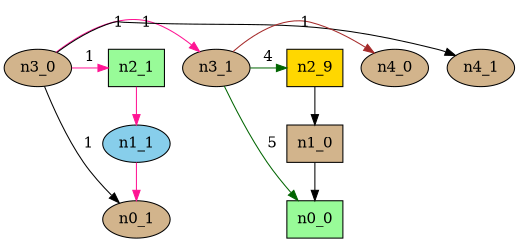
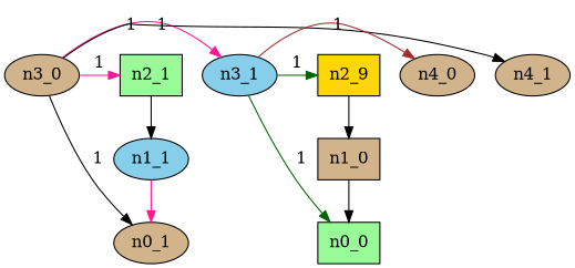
  digraph {
    node [fillcolor=tan shape=ellipse style=filled]
    edge [color=black constraint=false]
    n3_0
    n0_1
-   n3_1
+   n3_1 [fillcolor=skyblue]
    n4_1
    n2_1 [fillcolor=palegreen shape=box]
    n6 [fillcolor=gold label=n2_9 shape=box]
    n0_0 [fillcolor=palegreen shape=box]
    n4_0
    n1_1 [fillcolor=skyblue]
    n1_0 [shape=box]
    n3_0 -> n0_1 [label=1]
    n3_0 -> n3_1 [color=deeppink label=1]
    n3_0 -> n4_1 [label=1]
    n3_0 -> n2_1 [color=deeppink label=1]
-   n3_1 -> n6 [color=darkgreen label=4]
-   n3_1 -> n0_0 [color=darkgreen label=5]
+   n3_1 -> n6 [color=darkgreen label=1]
+   n3_1 -> n0_0 [color=darkgreen label=1]
    n3_1 -> n4_0 [color=brown label=1]
-   n2_1 -> n1_1 [color=deeppink constraint=""]
+   n2_1 -> n1_1 [constraint=""]
    n6 -> n1_0 [constraint=""]
    n1_1 -> n0_1 [color=deeppink constraint=""]
    n1_0 -> n0_0 [constraint=""]
  }
